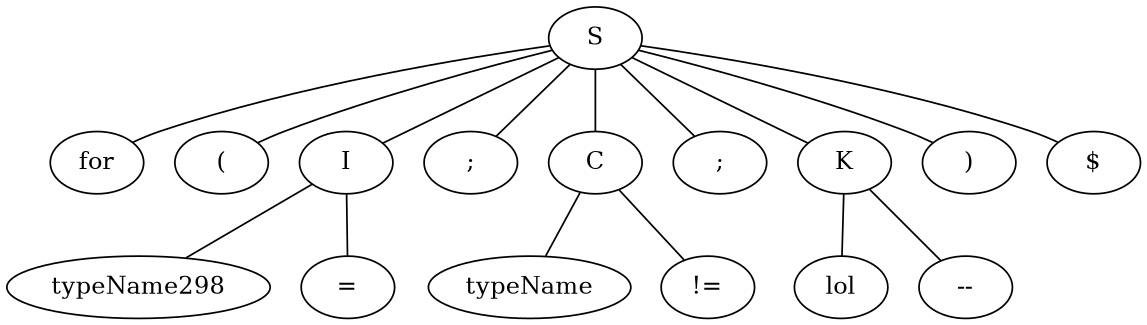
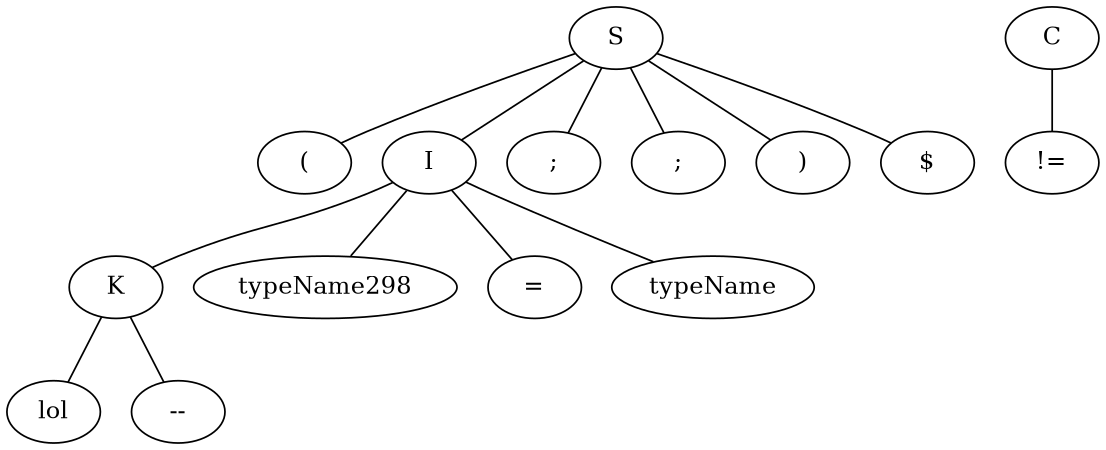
  graph {
    n1 [label=S]
-   n2 [label=for]
    n3 [label="("]
    n4 [label=I]
    n5 [label=";"]
    n6 [label=C]
    n7 [label=";"]
    n8 [label=K]
    n9 [label=")"]
    n10 [label="$"]
    n11 [label=typeName298]
    n12 [label="="]
    n13 [label=typeName]
    n14 [label="!="]
    n15 [label=lol]
    n16 [label="--"]
-   n1 -- n2
    n1 -- n3
    n1 -- n4
    n1 -- n5
-   n1 -- n6
    n1 -- n7
-   n1 -- n8
+   n4 -- n8
    n1 -- n9
    n1 -- n10
    n4 -- n11
    n4 -- n12
-   n6 -- n13
+   n4 -- n13
    n6 -- n14
    n8 -- n15
    n8 -- n16
  }
